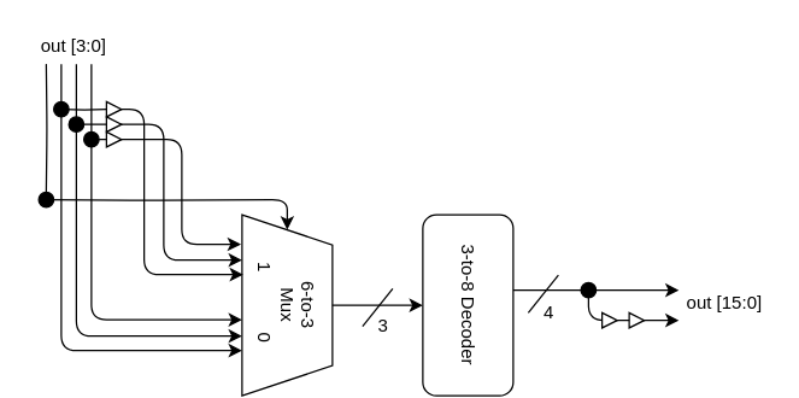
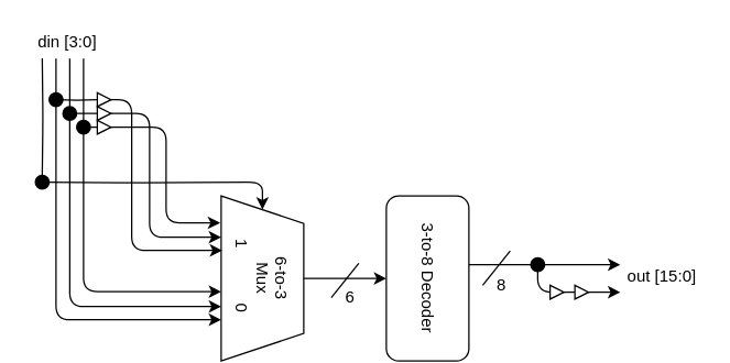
  <mxCell id="0" />
  <mxCell id="1" parent="0" />
  <mxCell id="2" value="" style="endArrow=classic;html=1;edgeStyle=orthogonalEdgeStyle;exitX=0.75;exitY=1;exitDx=0;exitDy=0;endFill=1;entryX=0.75;entryY=1;entryDx=0;entryDy=0;" parent="1" target="5" edge="1"><mxGeometry width="50" height="50" relative="1" as="geometry"><mxPoint x="40" y="42" as="sourcePoint" /><mxPoint x="40" y="242" as="targetPoint" /><Array as="points"><mxPoint x="40" y="232" /></Array></mxGeometry></mxCell>
  <mxCell id="3" value="" style="endArrow=classic;html=1;edgeStyle=orthogonalEdgeStyle;exitX=0.67;exitY=1;exitDx=0;exitDy=0;exitPerimeter=0;endFill=1;entryX=0.67;entryY=1;entryDx=0;entryDy=0;entryPerimeter=0;" parent="1" target="5" edge="1"><mxGeometry width="50" height="50" relative="1" as="geometry"><mxPoint x="50" y="42" as="sourcePoint" /><mxPoint x="50" y="242" as="targetPoint" /><Array as="points"><mxPoint x="50" y="222" /></Array></mxGeometry></mxCell>
  <mxCell id="4" value="" style="endArrow=classic;html=1;edgeStyle=orthogonalEdgeStyle;exitX=0.58;exitY=1;exitDx=0;exitDy=0;exitPerimeter=0;endFill=1;entryX=0.58;entryY=1;entryDx=0;entryDy=0;entryPerimeter=0;" parent="1" target="5" edge="1"><mxGeometry width="50" height="50" relative="1" as="geometry"><mxPoint x="60" y="42" as="sourcePoint" /><mxPoint x="60" y="242" as="targetPoint" /><Array as="points"><mxPoint x="60" y="212" /></Array></mxGeometry></mxCell>
  <mxCell id="5" value="6-to-3&lt;br&gt;Mux&lt;br&gt;1&amp;nbsp; &amp;nbsp; &amp;nbsp; &amp;nbsp; &amp;nbsp; &amp;nbsp; 0&amp;nbsp;" style="shape=trapezoid;perimeter=trapezoidPerimeter;whiteSpace=wrap;html=1;fixedSize=1;rotation=90;" parent="1" vertex="1"><mxGeometry x="130" y="172" width="120" height="60" as="geometry" /></mxCell>
  <mxCell id="6" style="edgeStyle=orthogonalEdgeStyle;rounded=0;orthogonalLoop=1;jettySize=auto;html=1;exitX=0.25;exitY=0;exitDx=0;exitDy=0;endArrow=classic;endFill=1;" parent="1" edge="1"><mxGeometry relative="1" as="geometry"><mxPoint x="450" y="192" as="targetPoint" /><mxPoint x="340" y="192" as="sourcePoint" /><Array as="points"><mxPoint x="420" y="192" /><mxPoint x="420" y="192" /></Array></mxGeometry></mxCell>
  <mxCell id="7" value="3-to-8 Decoder" style="rounded=1;whiteSpace=wrap;html=1;rotation=90;" parent="1" vertex="1"><mxGeometry x="250" y="172" width="120" height="60" as="geometry" /></mxCell>
  <mxCell id="8" value="" style="endArrow=classic;html=1;edgeStyle=orthogonalEdgeStyle;entryX=0.33;entryY=0.987;entryDx=0;entryDy=0;entryPerimeter=0;endFill=1;" parent="1" target="5" edge="1"><mxGeometry width="50" height="50" relative="1" as="geometry"><mxPoint x="75" y="72" as="sourcePoint" /><mxPoint x="155" y="181.96" as="targetPoint" /><Array as="points"><mxPoint x="95" y="72" /><mxPoint x="95" y="182" /></Array></mxGeometry></mxCell>
  <mxCell id="9" value="" style="endArrow=classic;html=1;edgeStyle=orthogonalEdgeStyle;entryX=0.25;entryY=1;entryDx=0;entryDy=0;endFill=1;" parent="1" edge="1"><mxGeometry width="50" height="50" relative="1" as="geometry"><mxPoint x="55" y="82.029" as="sourcePoint" /><mxPoint x="160" y="172" as="targetPoint" /><Array as="points"><mxPoint x="108" y="82" /><mxPoint x="108" y="172" /></Array></mxGeometry></mxCell>
  <mxCell id="10" value="" style="endArrow=classic;html=1;edgeStyle=orthogonalEdgeStyle;entryX=0.163;entryY=1.012;entryDx=0;entryDy=0;entryPerimeter=0;endFill=1;" parent="1" source="13" target="5" edge="1"><mxGeometry width="50" height="50" relative="1" as="geometry"><mxPoint x="50" y="92" as="sourcePoint" /><mxPoint x="110" y="92" as="targetPoint" /><Array as="points"><mxPoint x="120" y="92" /><mxPoint x="120" y="162" /></Array></mxGeometry></mxCell>
  <mxCell id="11" value="" style="ellipse;whiteSpace=wrap;html=1;aspect=fixed;fillColor=#000000;" parent="1" vertex="1"><mxGeometry x="35" y="67" width="10" height="10" as="geometry" /></mxCell>
  <mxCell id="12" value="" style="ellipse;whiteSpace=wrap;html=1;aspect=fixed;fillColor=#000000;" parent="1" vertex="1"><mxGeometry x="45" y="77" width="10" height="10" as="geometry" /></mxCell>
  <mxCell id="13" value="" style="ellipse;whiteSpace=wrap;html=1;aspect=fixed;fillColor=#000000;" parent="1" vertex="1"><mxGeometry x="55" y="87" width="10" height="10" as="geometry" /></mxCell>
  <mxCell id="14" value="" style="triangle;whiteSpace=wrap;html=1;fillColor=#FFFFFF;" parent="1" vertex="1"><mxGeometry x="70" y="67" width="10" height="10" as="geometry" /></mxCell>
  <mxCell id="15" value="" style="endArrow=none;html=1;edgeStyle=orthogonalEdgeStyle;" parent="1" target="14" edge="1"><mxGeometry width="50" height="50" relative="1" as="geometry"><mxPoint x="40" y="72" as="sourcePoint" /><mxPoint x="90" y="72" as="targetPoint" /></mxGeometry></mxCell>
  <mxCell id="16" value="" style="triangle;whiteSpace=wrap;html=1;fillColor=#FFFFFF;" parent="1" vertex="1"><mxGeometry x="70" y="77" width="10" height="10" as="geometry" /></mxCell>
  <mxCell id="17" value="" style="triangle;whiteSpace=wrap;html=1;fillColor=#FFFFFF;" parent="1" vertex="1"><mxGeometry x="70" y="87" width="10" height="10" as="geometry" /></mxCell>
  <mxCell id="18" value="" style="endArrow=classic;html=1;edgeStyle=orthogonalEdgeStyle;entryX=0;entryY=0.5;entryDx=0;entryDy=0;" parent="1" target="5" edge="1"><mxGeometry width="50" height="50" relative="1" as="geometry"><mxPoint x="30" y="132" as="sourcePoint" /><mxPoint x="190" y="132" as="targetPoint" /></mxGeometry></mxCell>
  <mxCell id="19" value="" style="ellipse;whiteSpace=wrap;html=1;aspect=fixed;fillColor=#000000;" parent="1" vertex="1"><mxGeometry x="25" y="127" width="10" height="10" as="geometry" /></mxCell>
  <mxCell id="20" value="" style="endArrow=none;html=1;endFill=0;edgeStyle=orthogonalEdgeStyle;" parent="1" target="19" edge="1"><mxGeometry width="50" height="50" relative="1" as="geometry"><mxPoint x="30" y="42" as="sourcePoint" /><mxPoint x="110" y="122" as="targetPoint" /></mxGeometry></mxCell>
  <mxCell id="21" value="" style="endArrow=classic;html=1;entryX=0.5;entryY=1;entryDx=0;entryDy=0;exitX=0.5;exitY=0;exitDx=0;exitDy=0;" parent="1" source="5" target="7" edge="1"><mxGeometry width="50" height="50" relative="1" as="geometry"><mxPoint x="190" y="202" as="sourcePoint" /><mxPoint x="240" y="152" as="targetPoint" /></mxGeometry></mxCell>
  <mxCell id="22" value="" style="endArrow=classic;html=1;edgeStyle=orthogonalEdgeStyle;" parent="1" edge="1"><mxGeometry width="50" height="50" relative="1" as="geometry"><mxPoint x="390" y="192" as="sourcePoint" /><mxPoint x="450" y="212" as="targetPoint" /><Array as="points"><mxPoint x="390" y="212" /></Array></mxGeometry></mxCell>
  <mxCell id="23" value="" style="endArrow=none;html=1;" parent="1" edge="1"><mxGeometry width="50" height="50" relative="1" as="geometry"><mxPoint x="350" y="207" as="sourcePoint" /><mxPoint x="370" y="182" as="targetPoint" /></mxGeometry></mxCell>
- <mxCell id="24" value="4" style="text;html=1;strokeColor=none;fillColor=none;align=center;verticalAlign=middle;whiteSpace=wrap;rounded=0;" parent="1" vertex="1"><mxGeometry x="351" y="202" width="26" height="10" as="geometry" /></mxCell>
+ <mxCell id="24" value="8" style="text;html=1;strokeColor=none;fillColor=none;align=center;verticalAlign=middle;whiteSpace=wrap;rounded=0;" parent="1" vertex="1"><mxGeometry x="351" y="202" width="26" height="10" as="geometry" /></mxCell>
  <mxCell id="25" value="" style="endArrow=none;html=1;" parent="1" edge="1"><mxGeometry width="50" height="50" relative="1" as="geometry"><mxPoint x="240" y="216" as="sourcePoint" /><mxPoint x="260" y="191" as="targetPoint" /></mxGeometry></mxCell>
- <mxCell id="26" value="3" style="text;html=1;strokeColor=none;fillColor=none;align=center;verticalAlign=middle;whiteSpace=wrap;rounded=0;" parent="1" vertex="1"><mxGeometry x="241" y="211" width="26" height="10" as="geometry" /></mxCell>
+ <mxCell id="26" value="6" style="text;html=1;strokeColor=none;fillColor=none;align=center;verticalAlign=middle;whiteSpace=wrap;rounded=0;" parent="1" vertex="1"><mxGeometry x="241" y="211" width="26" height="10" as="geometry" /></mxCell>
  <mxCell id="27" value="" style="ellipse;whiteSpace=wrap;html=1;aspect=fixed;fillColor=#000000;" parent="1" vertex="1"><mxGeometry x="385" y="187" width="10" height="10" as="geometry" /></mxCell>
  <mxCell id="28" value="" style="triangle;whiteSpace=wrap;html=1;fillColor=#FFFFFF;" parent="1" vertex="1"><mxGeometry x="399" y="207" width="10" height="10" as="geometry" /></mxCell>
  <mxCell id="29" value="" style="triangle;whiteSpace=wrap;html=1;fillColor=#FFFFFF;" parent="1" vertex="1"><mxGeometry x="417" y="207" width="10" height="10" as="geometry" /></mxCell>
- <mxCell id="30" value="out [3:0]" style="text;html=1;strokeColor=none;fillColor=none;align=center;verticalAlign=middle;whiteSpace=wrap;rounded=0;" parent="1" vertex="1"><mxGeometry x="20.5" y="20" width="55" height="20" as="geometry" /></mxCell>
+ <mxCell id="30" value="din [3:0]" style="text;html=1;strokeColor=none;fillColor=none;align=center;verticalAlign=middle;whiteSpace=wrap;rounded=0;" parent="1" vertex="1"><mxGeometry x="20.5" y="20" width="55" height="20" as="geometry" /></mxCell>
  <mxCell id="31" value="out [15:0]" style="text;html=1;strokeColor=none;fillColor=none;align=center;verticalAlign=middle;whiteSpace=wrap;rounded=0;" parent="1" vertex="1"><mxGeometry x="453" y="191" width="55" height="20" as="geometry" /></mxCell>
